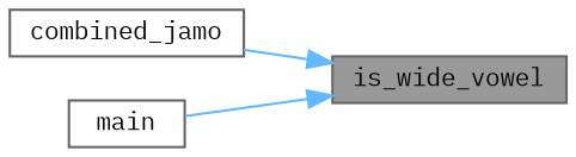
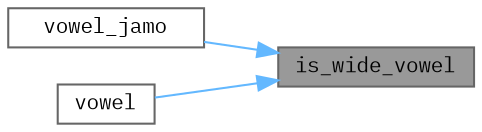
  digraph {
    fontname="IBM Plex Mono"
    rankdir=RL
    node [color=grey40 fillcolor=white fontname="IBM Plex Mono" fontsize=10 shape=box style=filled]
    edge [color=steelblue1 dir=back fontname="IBM Plex Mono" fontsize=10 labelfontname=Helvetica labelfontsize=10 style=solid]
    n1 [color=gray40 fillcolor=grey60 fontcolor=black height=0.2 label=is_wide_vowel width=0.4]
-   n2 [height=0.2 label=combined_jamo width=0.4]
-   n3 [height=0.2 label=main width=0.4]
+   n2 [height=0.2 label=vowel_jamo width=0.4]
+   n3 [height=0.2 label=vowel width=0.4]
    n1 -> n2
    n1 -> n3
  }
